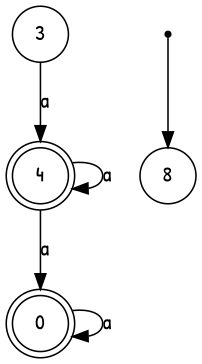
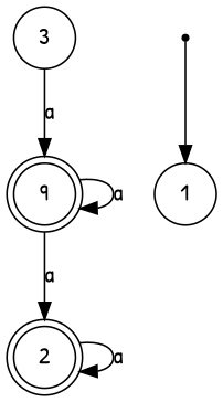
  digraph {
    fontname="Patrick Hand"
    rankdir=TB
    node [fontname="Patrick Hand" shape=doublecircle]
    edge [fontname="Patrick Hand"]
-   2 [label=0]
-   1 [shape=circle label=8]
-   4
+   2
+   1 [shape=circle]
+   4 [label=9]
    3 [shape=circle]
    nowhere [shape=point]
    2 -> 2 [label=a]
    4 -> 2 [label=a]
    4 -> 4 [label=a]
    3 -> 4 [label=a]
    nowhere -> 1
  }
